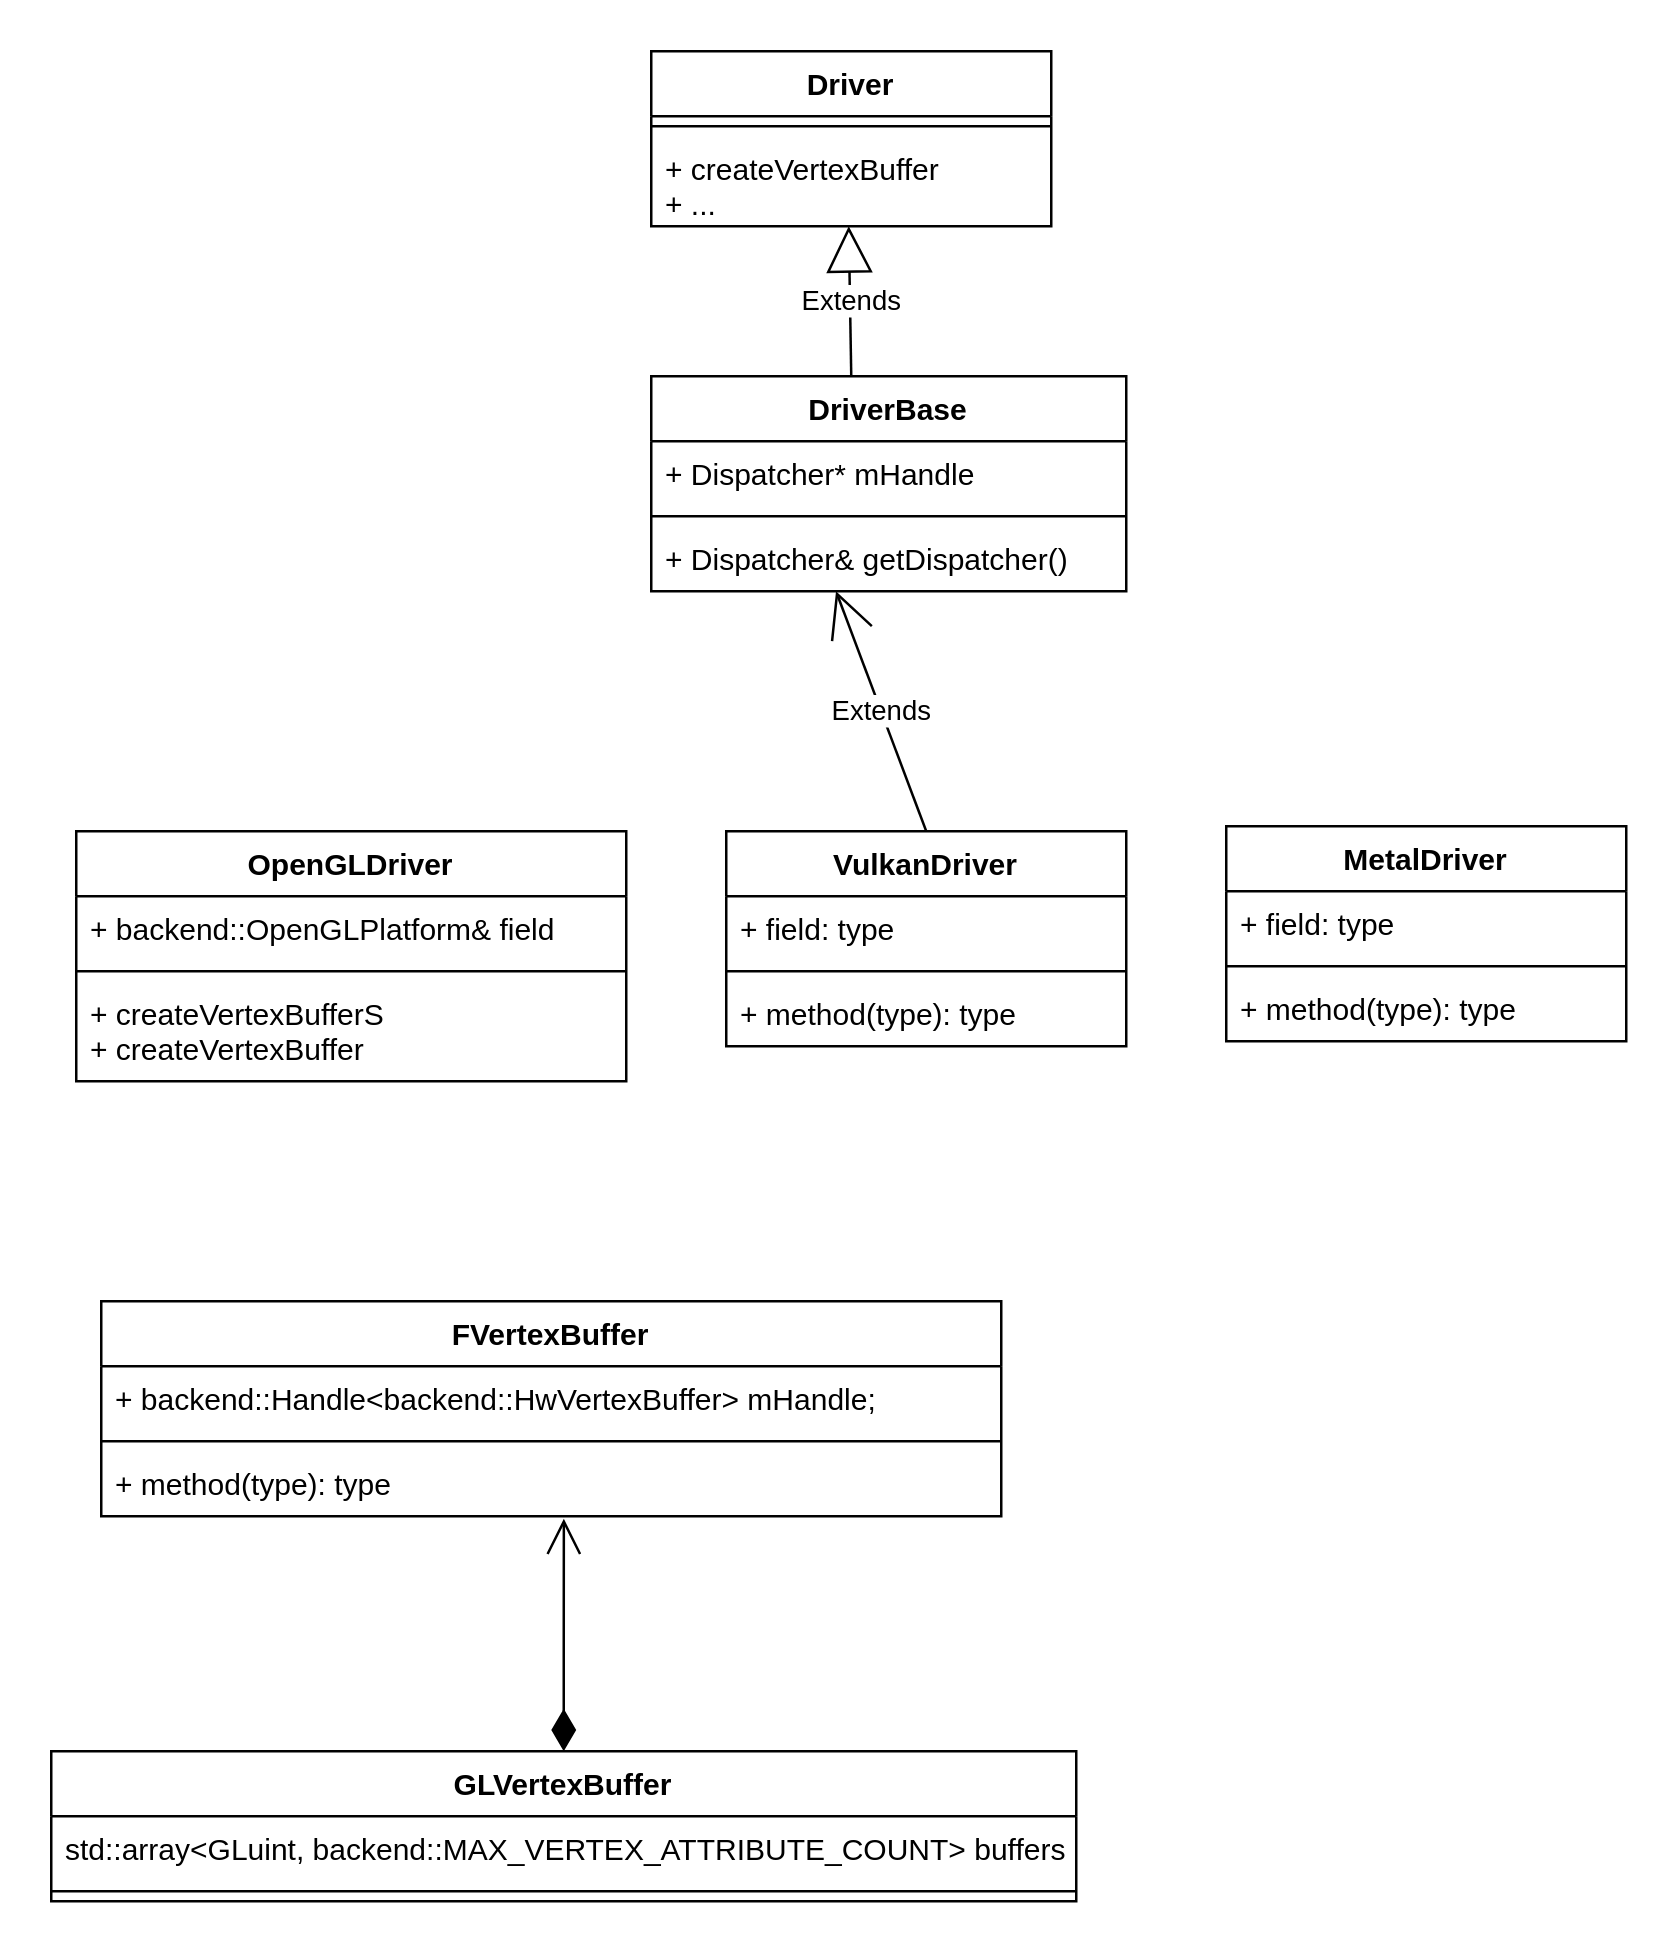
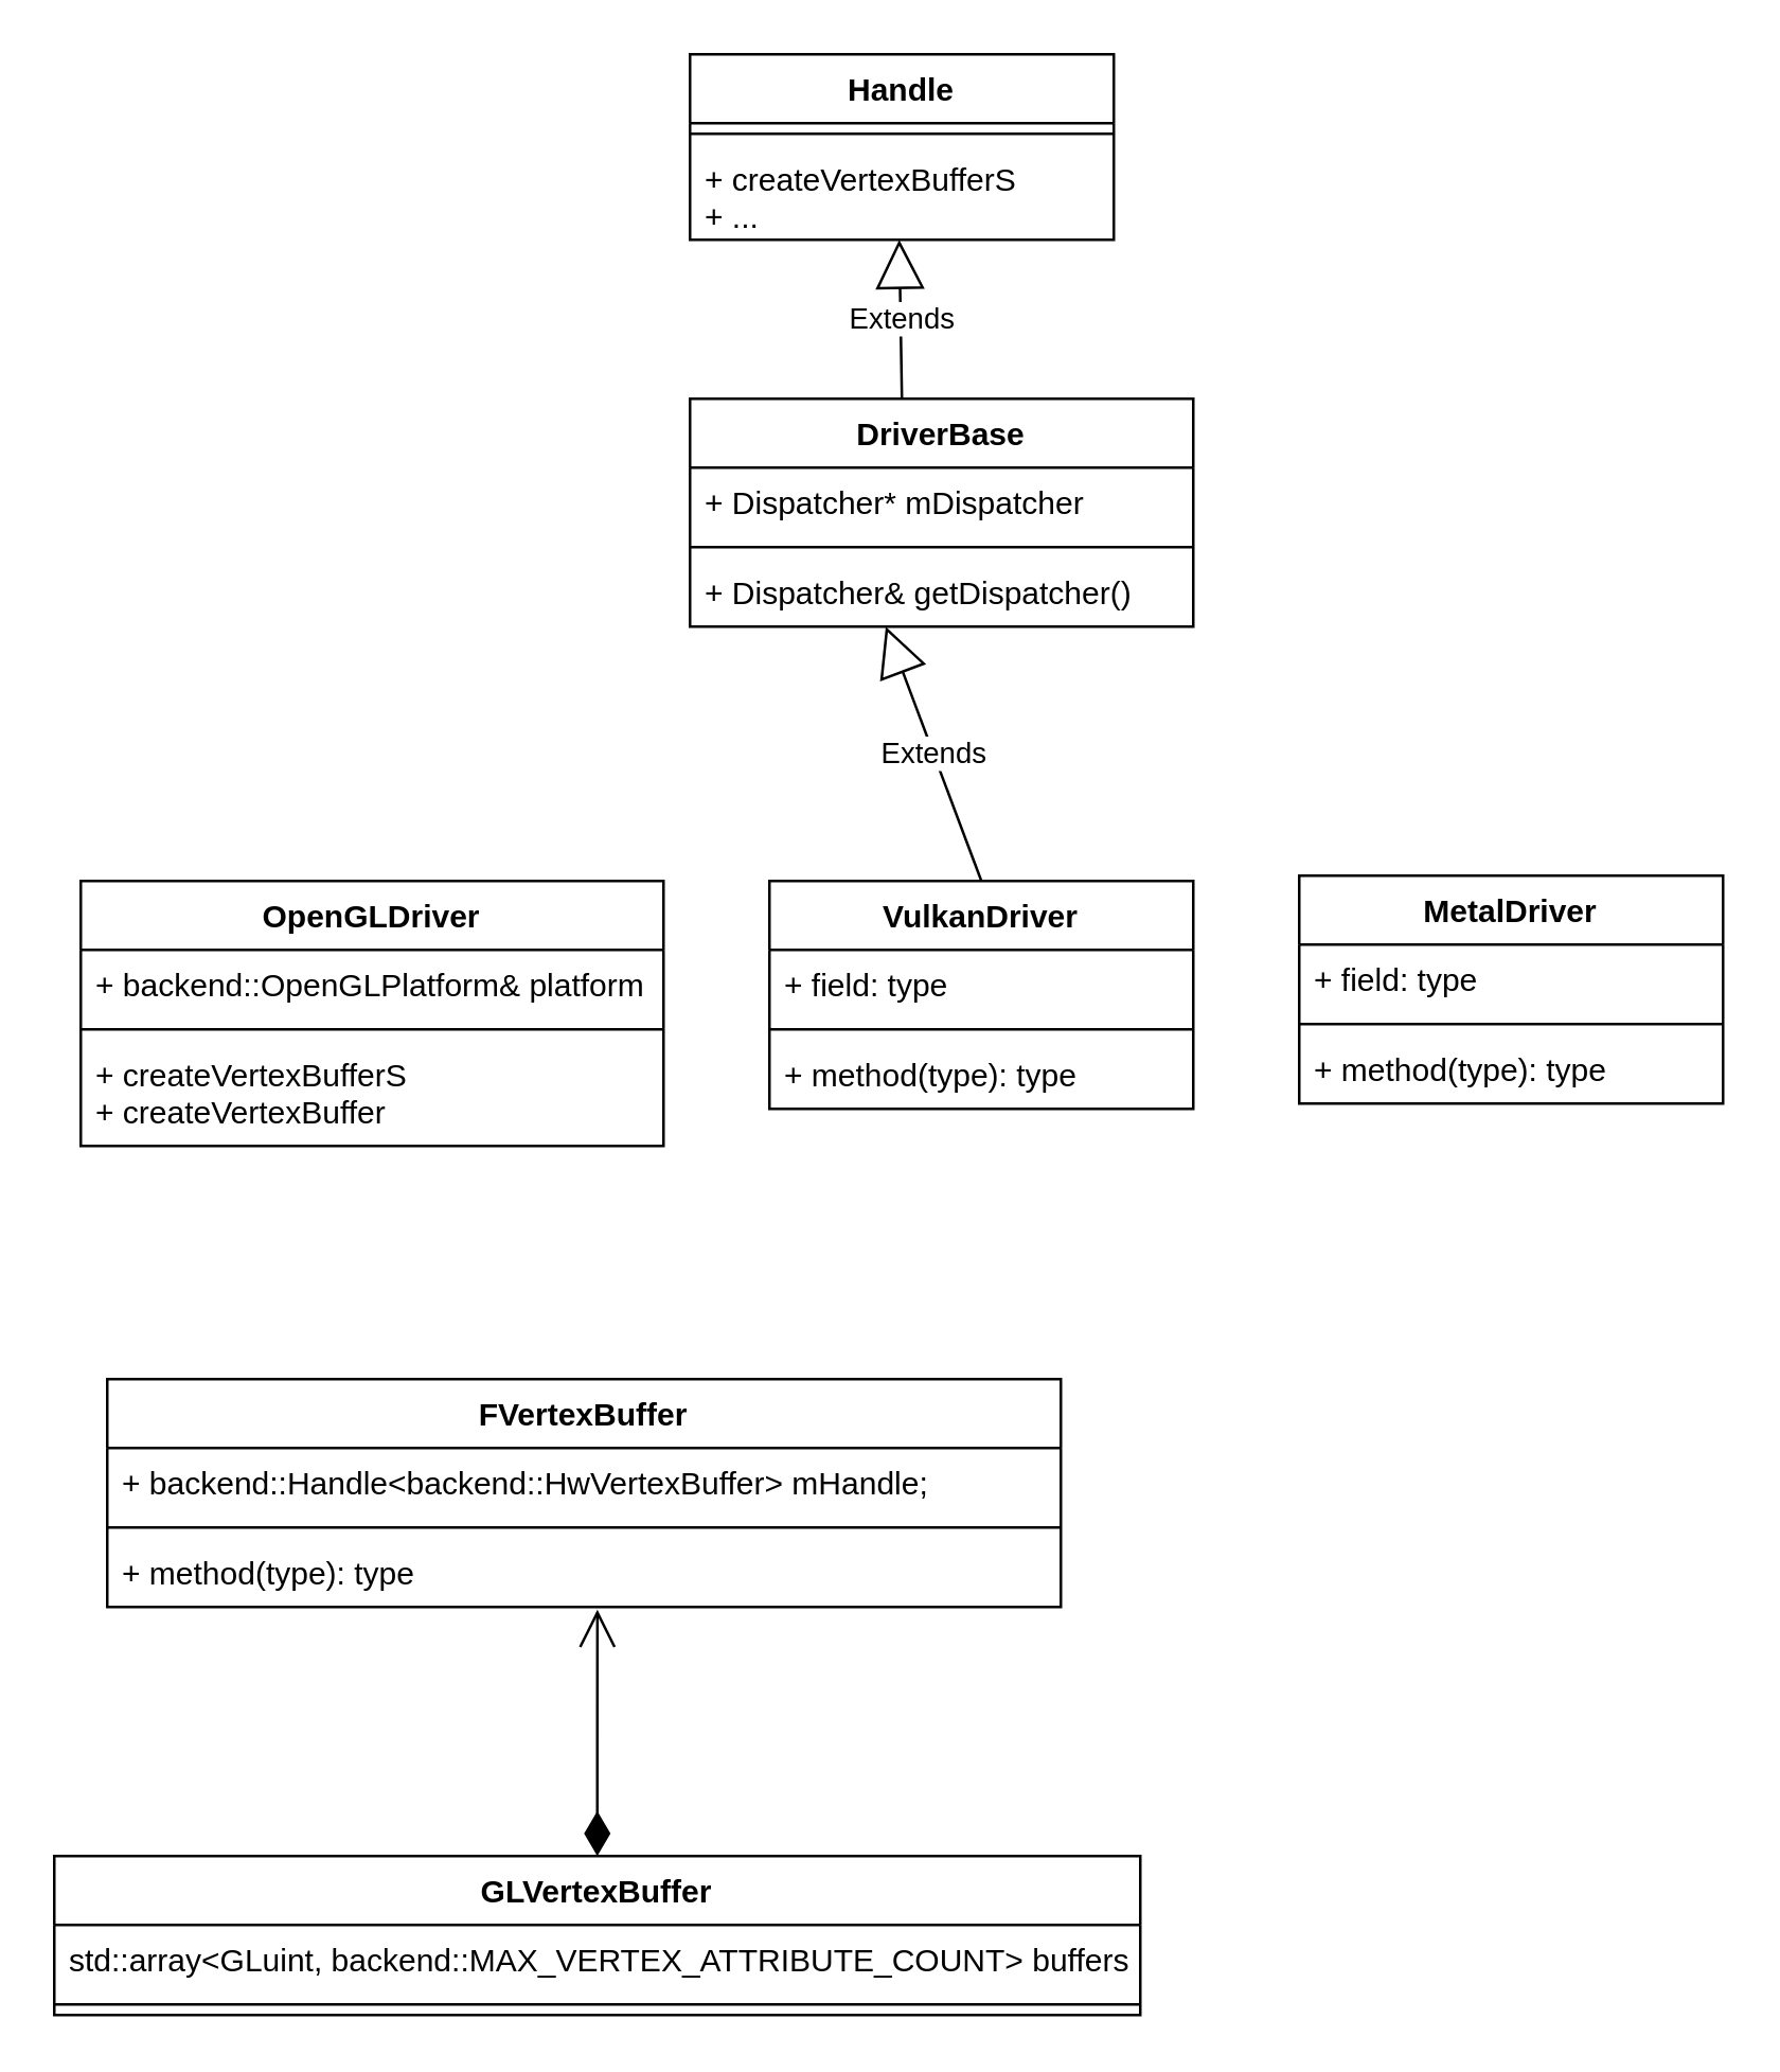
  <mxCell id="0" />
  <mxCell id="1" parent="0" />
- <mxCell id="2" value="Driver" style="swimlane;fontStyle=1;align=center;verticalAlign=top;childLayout=stackLayout;horizontal=1;startSize=26;horizontalStack=0;resizeParent=1;resizeParentMax=0;resizeLast=0;collapsible=1;marginBottom=0;" vertex="1" parent="1"><mxGeometry x="260" y="20" width="160" height="70" as="geometry" /></mxCell>
+ <mxCell id="2" value="Handle" style="swimlane;fontStyle=1;align=center;verticalAlign=top;childLayout=stackLayout;horizontal=1;startSize=26;horizontalStack=0;resizeParent=1;resizeParentMax=0;resizeLast=0;collapsible=1;marginBottom=0;" vertex="1" parent="1"><mxGeometry x="260" y="20" width="160" height="70" as="geometry" /></mxCell>
  <mxCell id="3" value="" style="line;strokeWidth=1;fillColor=none;align=left;verticalAlign=middle;spacingTop=-1;spacingLeft=3;spacingRight=3;rotatable=0;labelPosition=right;points=[];portConstraint=eastwest;" vertex="1" parent="2"><mxGeometry y="26" width="160" height="8" as="geometry" /></mxCell>
- <mxCell id="4" value="+ createVertexBuffer&#10;+ ..." style="text;strokeColor=none;fillColor=none;align=left;verticalAlign=top;spacingLeft=4;spacingRight=4;overflow=hidden;rotatable=0;points=[[0,0.5],[1,0.5]];portConstraint=eastwest;" vertex="1" parent="2"><mxGeometry y="34" width="160" height="36" as="geometry" /></mxCell>
+ <mxCell id="4" value="+ createVertexBufferS&#10;+ ..." style="text;strokeColor=none;fillColor=none;align=left;verticalAlign=top;spacingLeft=4;spacingRight=4;overflow=hidden;rotatable=0;points=[[0,0.5],[1,0.5]];portConstraint=eastwest;" vertex="1" parent="2"><mxGeometry y="34" width="160" height="36" as="geometry" /></mxCell>
  <mxCell id="5" value="OpenGLDriver" style="swimlane;fontStyle=1;align=center;verticalAlign=top;childLayout=stackLayout;horizontal=1;startSize=26;horizontalStack=0;resizeParent=1;resizeParentMax=0;resizeLast=0;collapsible=1;marginBottom=0;" vertex="1" parent="1"><mxGeometry x="30" y="332" width="220" height="100" as="geometry" /></mxCell>
- <mxCell id="6" value="+ backend::OpenGLPlatform&amp; field" style="text;strokeColor=none;fillColor=none;align=left;verticalAlign=top;spacingLeft=4;spacingRight=4;overflow=hidden;rotatable=0;points=[[0,0.5],[1,0.5]];portConstraint=eastwest;" vertex="1" parent="5"><mxGeometry y="26" width="220" height="26" as="geometry" /></mxCell>
+ <mxCell id="6" value="+ backend::OpenGLPlatform&amp; platform" style="text;strokeColor=none;fillColor=none;align=left;verticalAlign=top;spacingLeft=4;spacingRight=4;overflow=hidden;rotatable=0;points=[[0,0.5],[1,0.5]];portConstraint=eastwest;" vertex="1" parent="5"><mxGeometry y="26" width="220" height="26" as="geometry" /></mxCell>
  <mxCell id="7" value="" style="line;strokeWidth=1;fillColor=none;align=left;verticalAlign=middle;spacingTop=-1;spacingLeft=3;spacingRight=3;rotatable=0;labelPosition=right;points=[];portConstraint=eastwest;" vertex="1" parent="5"><mxGeometry y="52" width="220" height="8" as="geometry" /></mxCell>
  <mxCell id="8" value="+ createVertexBufferS&#10;+ createVertexBuffer" style="text;strokeColor=none;fillColor=none;align=left;verticalAlign=top;spacingLeft=4;spacingRight=4;overflow=hidden;rotatable=0;points=[[0,0.5],[1,0.5]];portConstraint=eastwest;" vertex="1" parent="5"><mxGeometry y="60" width="220" height="40" as="geometry" /></mxCell>
  <mxCell id="9" value="VulkanDriver" style="swimlane;fontStyle=1;align=center;verticalAlign=top;childLayout=stackLayout;horizontal=1;startSize=26;horizontalStack=0;resizeParent=1;resizeParentMax=0;resizeLast=0;collapsible=1;marginBottom=0;" vertex="1" parent="1"><mxGeometry x="290" y="332" width="160" height="86" as="geometry" /></mxCell>
  <mxCell id="10" value="+ field: type" style="text;strokeColor=none;fillColor=none;align=left;verticalAlign=top;spacingLeft=4;spacingRight=4;overflow=hidden;rotatable=0;points=[[0,0.5],[1,0.5]];portConstraint=eastwest;" vertex="1" parent="9"><mxGeometry y="26" width="160" height="26" as="geometry" /></mxCell>
  <mxCell id="11" value="" style="line;strokeWidth=1;fillColor=none;align=left;verticalAlign=middle;spacingTop=-1;spacingLeft=3;spacingRight=3;rotatable=0;labelPosition=right;points=[];portConstraint=eastwest;" vertex="1" parent="9"><mxGeometry y="52" width="160" height="8" as="geometry" /></mxCell>
  <mxCell id="12" value="+ method(type): type" style="text;strokeColor=none;fillColor=none;align=left;verticalAlign=top;spacingLeft=4;spacingRight=4;overflow=hidden;rotatable=0;points=[[0,0.5],[1,0.5]];portConstraint=eastwest;" vertex="1" parent="9"><mxGeometry y="60" width="160" height="26" as="geometry" /></mxCell>
  <mxCell id="13" value="MetalDriver" style="swimlane;fontStyle=1;align=center;verticalAlign=top;childLayout=stackLayout;horizontal=1;startSize=26;horizontalStack=0;resizeParent=1;resizeParentMax=0;resizeLast=0;collapsible=1;marginBottom=0;" vertex="1" parent="1"><mxGeometry x="490" y="330" width="160" height="86" as="geometry" /></mxCell>
  <mxCell id="14" value="+ field: type" style="text;strokeColor=none;fillColor=none;align=left;verticalAlign=top;spacingLeft=4;spacingRight=4;overflow=hidden;rotatable=0;points=[[0,0.5],[1,0.5]];portConstraint=eastwest;" vertex="1" parent="13"><mxGeometry y="26" width="160" height="26" as="geometry" /></mxCell>
  <mxCell id="15" value="" style="line;strokeWidth=1;fillColor=none;align=left;verticalAlign=middle;spacingTop=-1;spacingLeft=3;spacingRight=3;rotatable=0;labelPosition=right;points=[];portConstraint=eastwest;" vertex="1" parent="13"><mxGeometry y="52" width="160" height="8" as="geometry" /></mxCell>
  <mxCell id="16" value="+ method(type): type" style="text;strokeColor=none;fillColor=none;align=left;verticalAlign=top;spacingLeft=4;spacingRight=4;overflow=hidden;rotatable=0;points=[[0,0.5],[1,0.5]];portConstraint=eastwest;" vertex="1" parent="13"><mxGeometry y="60" width="160" height="26" as="geometry" /></mxCell>
  <mxCell id="17" value="Extends" style="endArrow=block;endSize=16;endFill=0;html=1;exitX=0.5;exitY=0;exitDx=0;exitDy=0;" edge="1" parent="1"><mxGeometry width="160" relative="1" as="geometry"><mxPoint x="340" y="150" as="sourcePoint" /><mxPoint x="339" y="90" as="targetPoint" /></mxGeometry></mxCell>
- <mxCell id="18" value="Extends" style="endArrow=open;endSize=16;endFill=0;html=1;exitX=0.5;exitY=0;exitDx=0;exitDy=0;entryX=0.389;entryY=1;entryDx=0;entryDy=0;entryPerimeter=0;" edge="1" parent="1" source="9" target="26"><mxGeometry width="160" relative="1" as="geometry"><mxPoint x="400" y="290" as="sourcePoint" /><mxPoint x="330" y="270" as="targetPoint" /></mxGeometry></mxCell>
+ <mxCell id="18" value="Extends" style="endArrow=block;endSize=16;endFill=0;html=1;exitX=0.5;exitY=0;exitDx=0;exitDy=0;entryX=0.389;entryY=1;entryDx=0;entryDy=0;entryPerimeter=0;" edge="1" parent="1" source="9" target="26"><mxGeometry width="160" relative="1" as="geometry"><mxPoint x="400" y="290" as="sourcePoint" /><mxPoint x="330" y="270" as="targetPoint" /></mxGeometry></mxCell>
  <mxCell id="19" value="FVertexBuffer" style="swimlane;fontStyle=1;align=center;verticalAlign=top;childLayout=stackLayout;horizontal=1;startSize=26;horizontalStack=0;resizeParent=1;resizeParentMax=0;resizeLast=0;collapsible=1;marginBottom=0;" vertex="1" parent="1"><mxGeometry x="40" y="520" width="360" height="86" as="geometry" /></mxCell>
  <mxCell id="20" value="+ backend::Handle&lt;backend::HwVertexBuffer&gt; mHandle;" style="text;strokeColor=none;fillColor=none;align=left;verticalAlign=top;spacingLeft=4;spacingRight=4;overflow=hidden;rotatable=0;points=[[0,0.5],[1,0.5]];portConstraint=eastwest;" vertex="1" parent="19"><mxGeometry y="26" width="360" height="26" as="geometry" /></mxCell>
  <mxCell id="21" value="" style="line;strokeWidth=1;fillColor=none;align=left;verticalAlign=middle;spacingTop=-1;spacingLeft=3;spacingRight=3;rotatable=0;labelPosition=right;points=[];portConstraint=eastwest;" vertex="1" parent="19"><mxGeometry y="52" width="360" height="8" as="geometry" /></mxCell>
  <mxCell id="22" value="+ method(type): type" style="text;strokeColor=none;fillColor=none;align=left;verticalAlign=top;spacingLeft=4;spacingRight=4;overflow=hidden;rotatable=0;points=[[0,0.5],[1,0.5]];portConstraint=eastwest;" vertex="1" parent="19"><mxGeometry y="60" width="360" height="26" as="geometry" /></mxCell>
  <mxCell id="23" value="DriverBase" style="swimlane;fontStyle=1;align=center;verticalAlign=top;childLayout=stackLayout;horizontal=1;startSize=26;horizontalStack=0;resizeParent=1;resizeParentMax=0;resizeLast=0;collapsible=1;marginBottom=0;" vertex="1" parent="1"><mxGeometry x="260" y="150" width="190" height="86" as="geometry" /></mxCell>
- <mxCell id="24" value="+ Dispatcher* mHandle" style="text;strokeColor=none;fillColor=none;align=left;verticalAlign=top;spacingLeft=4;spacingRight=4;overflow=hidden;rotatable=0;points=[[0,0.5],[1,0.5]];portConstraint=eastwest;" vertex="1" parent="23"><mxGeometry y="26" width="190" height="26" as="geometry" /></mxCell>
+ <mxCell id="24" value="+ Dispatcher* mDispatcher" style="text;strokeColor=none;fillColor=none;align=left;verticalAlign=top;spacingLeft=4;spacingRight=4;overflow=hidden;rotatable=0;points=[[0,0.5],[1,0.5]];portConstraint=eastwest;" vertex="1" parent="23"><mxGeometry y="26" width="190" height="26" as="geometry" /></mxCell>
  <mxCell id="25" value="" style="line;strokeWidth=1;fillColor=none;align=left;verticalAlign=middle;spacingTop=-1;spacingLeft=3;spacingRight=3;rotatable=0;labelPosition=right;points=[];portConstraint=eastwest;" vertex="1" parent="23"><mxGeometry y="52" width="190" height="8" as="geometry" /></mxCell>
  <mxCell id="26" value="+ Dispatcher&amp; getDispatcher()" style="text;strokeColor=none;fillColor=none;align=left;verticalAlign=top;spacingLeft=4;spacingRight=4;overflow=hidden;rotatable=0;points=[[0,0.5],[1,0.5]];portConstraint=eastwest;" vertex="1" parent="23"><mxGeometry y="60" width="190" height="26" as="geometry" /></mxCell>
  <mxCell id="27" value="GLVertexBuffer" style="swimlane;fontStyle=1;align=center;verticalAlign=top;childLayout=stackLayout;horizontal=1;startSize=26;horizontalStack=0;resizeParent=1;resizeParentMax=0;resizeLast=0;collapsible=1;marginBottom=0;" vertex="1" parent="1"><mxGeometry x="20" y="700" width="410" height="60" as="geometry" /></mxCell>
  <mxCell id="28" value="std::array&lt;GLuint, backend::MAX_VERTEX_ATTRIBUTE_COUNT&gt; buffers" style="text;strokeColor=none;fillColor=none;align=left;verticalAlign=top;spacingLeft=4;spacingRight=4;overflow=hidden;rotatable=0;points=[[0,0.5],[1,0.5]];portConstraint=eastwest;" vertex="1" parent="27"><mxGeometry y="26" width="410" height="26" as="geometry" /></mxCell>
  <mxCell id="29" value="" style="line;strokeWidth=1;fillColor=none;align=left;verticalAlign=middle;spacingTop=-1;spacingLeft=3;spacingRight=3;rotatable=0;labelPosition=right;points=[];portConstraint=eastwest;" vertex="1" parent="27"><mxGeometry y="52" width="410" height="8" as="geometry" /></mxCell>
  <mxCell id="30" value="" style="endArrow=open;html=1;endSize=12;startArrow=diamondThin;startSize=14;startFill=1;edgeStyle=orthogonalEdgeStyle;align=left;verticalAlign=bottom;entryX=0.514;entryY=1.038;entryDx=0;entryDy=0;entryPerimeter=0;exitX=0.5;exitY=0;exitDx=0;exitDy=0;" edge="1" parent="1" source="27" target="22"><mxGeometry x="-0.291" y="-105" relative="1" as="geometry"><mxPoint x="225" y="640" as="sourcePoint" /><mxPoint x="380" y="630" as="targetPoint" /><mxPoint as="offset" /></mxGeometry></mxCell>
